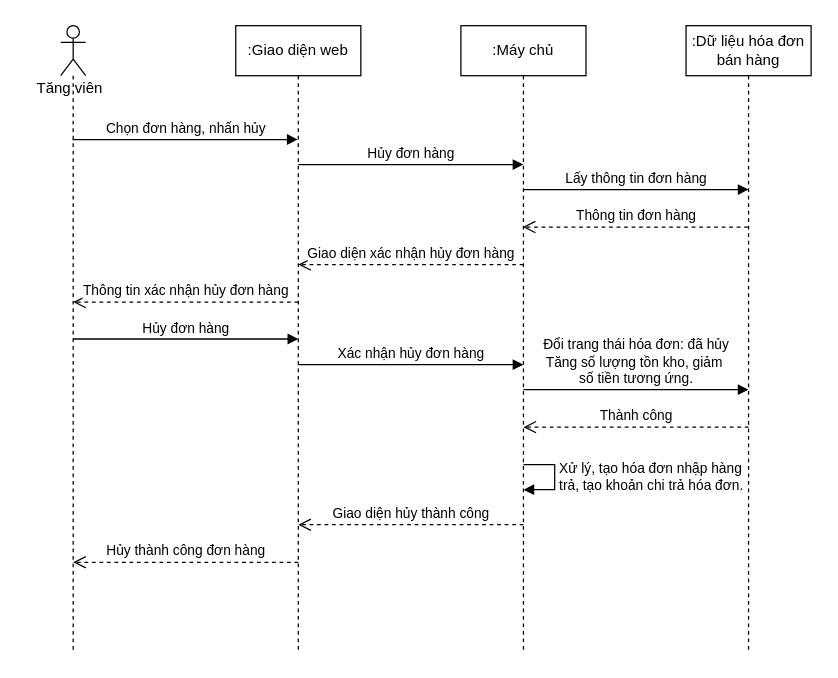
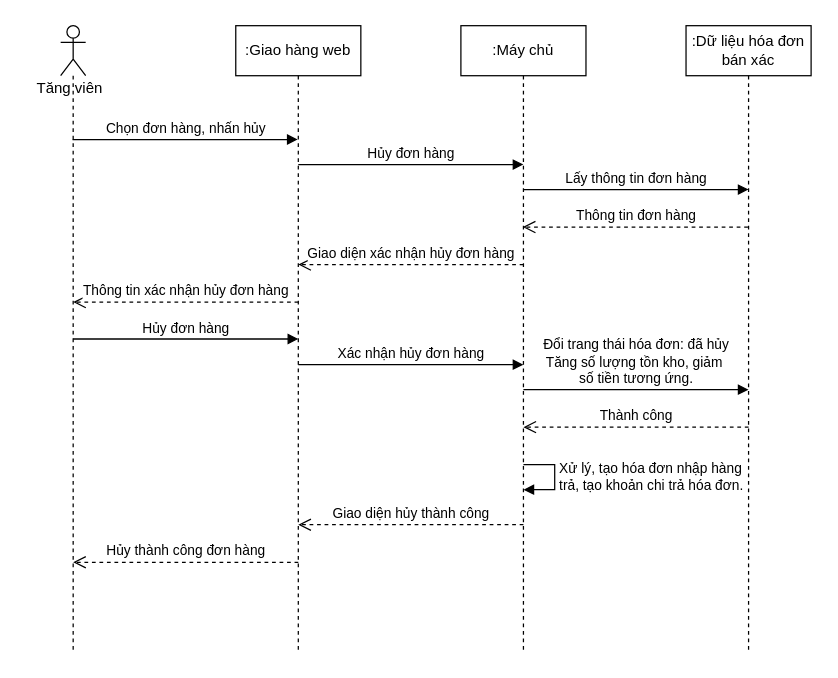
  <mxCell id="0" />
  <mxCell id="1" parent="0" />
  <mxCell id="2" value="" style="shape=umlLifeline;participant=umlActor;perimeter=lifelinePerimeter;whiteSpace=wrap;html=1;container=1;collapsible=0;recursiveResize=0;verticalAlign=top;spacingTop=36;outlineConnect=0;" parent="1" vertex="1"><mxGeometry x="48" y="20" width="20" height="500" as="geometry" /></mxCell>
  <mxCell id="3" value="Tăng viên" style="text;html=1;align=center;verticalAlign=middle;resizable=0;points=[];autosize=1;strokeColor=none;fillColor=none;" parent="1" vertex="1"><mxGeometry x="20" y="60" width="70" height="20" as="geometry" /></mxCell>
- <mxCell id="4" value=":Giao diện web" style="shape=umlLifeline;perimeter=lifelinePerimeter;whiteSpace=wrap;html=1;container=1;collapsible=0;recursiveResize=0;outlineConnect=0;" parent="1" vertex="1"><mxGeometry x="188" y="20" width="100" height="500" as="geometry" /></mxCell>
+ <mxCell id="4" value=":Giao hàng web" style="shape=umlLifeline;perimeter=lifelinePerimeter;whiteSpace=wrap;html=1;container=1;collapsible=0;recursiveResize=0;outlineConnect=0;" parent="1" vertex="1"><mxGeometry x="188" y="20" width="100" height="500" as="geometry" /></mxCell>
  <mxCell id="5" value="Giao diện hủy thành công" style="html=1;verticalAlign=bottom;endArrow=open;dashed=1;endSize=8;rounded=0;" parent="4" edge="1"><mxGeometry relative="1" as="geometry"><mxPoint x="230" y="399" as="sourcePoint" /><mxPoint x="50" y="399" as="targetPoint" /><Array as="points"><mxPoint x="110.5" y="399" /></Array></mxGeometry></mxCell>
  <mxCell id="6" value="Hủy thành công đơn hàng" style="html=1;verticalAlign=bottom;endArrow=open;dashed=1;endSize=8;rounded=0;" parent="4" edge="1"><mxGeometry relative="1" as="geometry"><mxPoint x="50" y="429" as="sourcePoint" /><mxPoint x="-130" y="429" as="targetPoint" /><Array as="points"><mxPoint x="-69.5" y="429" /></Array></mxGeometry></mxCell>
  <mxCell id="7" value="Thông tin xác nhận hủy đơn hàng" style="html=1;verticalAlign=bottom;endArrow=open;dashed=1;endSize=8;rounded=0;" edge="1" parent="4"><mxGeometry relative="1" as="geometry"><mxPoint x="50" y="221" as="sourcePoint" /><mxPoint x="-130" y="221" as="targetPoint" /><Array as="points"><mxPoint x="-69.5" y="221" /></Array></mxGeometry></mxCell>
  <mxCell id="8" value="Hủy đơn hàng" style="html=1;verticalAlign=bottom;endArrow=block;rounded=0;" edge="1" parent="4"><mxGeometry width="80" relative="1" as="geometry"><mxPoint x="-130" y="250.5" as="sourcePoint" /><mxPoint x="50" y="250.5" as="targetPoint" /><Array as="points"><mxPoint x="0.5" y="250.5" /></Array></mxGeometry></mxCell>
  <mxCell id="9" value=":Máy chủ" style="shape=umlLifeline;perimeter=lifelinePerimeter;whiteSpace=wrap;html=1;container=1;collapsible=0;recursiveResize=0;outlineConnect=0;" parent="1" vertex="1"><mxGeometry x="368" y="20" width="100" height="500" as="geometry" /></mxCell>
  <mxCell id="10" value="Giao diện xác nhận hủy đơn hàng" style="html=1;verticalAlign=bottom;endArrow=open;dashed=1;endSize=8;rounded=0;" edge="1" parent="9"><mxGeometry relative="1" as="geometry"><mxPoint x="50" y="191" as="sourcePoint" /><mxPoint x="-130" y="191" as="targetPoint" /><Array as="points"><mxPoint x="-69.5" y="191" /></Array></mxGeometry></mxCell>
  <mxCell id="11" value="Xác nhận hủy đơn hàng" style="html=1;verticalAlign=bottom;endArrow=block;rounded=0;" edge="1" parent="9"><mxGeometry width="80" relative="1" as="geometry"><mxPoint x="-130" y="271" as="sourcePoint" /><mxPoint x="50" y="271" as="targetPoint" /><Array as="points"><mxPoint x="0.5" y="271" /></Array></mxGeometry></mxCell>
  <mxCell id="12" value="Xử lý, tạo hóa đơn nhập hàng&lt;br&gt;trả,&amp;nbsp;tạo khoản chi trả hóa đơn." style="edgeStyle=orthogonalEdgeStyle;html=1;align=left;spacingLeft=2;endArrow=block;rounded=0;entryX=1;entryY=0;" parent="9" edge="1"><mxGeometry relative="1" as="geometry"><mxPoint x="50" y="351" as="sourcePoint" /><Array as="points"><mxPoint x="75" y="351" /></Array><mxPoint x="50" y="371" as="targetPoint" /></mxGeometry></mxCell>
- <mxCell id="13" value=":Dữ liệu hóa đơn bán hàng" style="shape=umlLifeline;perimeter=lifelinePerimeter;whiteSpace=wrap;html=1;container=1;collapsible=0;recursiveResize=0;outlineConnect=0;" parent="1" vertex="1"><mxGeometry x="548" y="20" width="100" height="500" as="geometry" /></mxCell>
+ <mxCell id="13" value=":Dữ liệu hóa đơn bán xác" style="shape=umlLifeline;perimeter=lifelinePerimeter;whiteSpace=wrap;html=1;container=1;collapsible=0;recursiveResize=0;outlineConnect=0;" parent="1" vertex="1"><mxGeometry x="548" y="20" width="100" height="500" as="geometry" /></mxCell>
  <mxCell id="14" value="Chọn đơn hàng, nhấn hủy" style="html=1;verticalAlign=bottom;endArrow=block;rounded=0;" parent="1" edge="1"><mxGeometry width="80" relative="1" as="geometry"><mxPoint x="57.5" y="111" as="sourcePoint" /><mxPoint x="237.5" y="111" as="targetPoint" /><Array as="points"><mxPoint x="188" y="111" /></Array></mxGeometry></mxCell>
  <mxCell id="15" value="Hủy đơn hàng" style="html=1;verticalAlign=bottom;endArrow=block;rounded=0;" parent="1" edge="1"><mxGeometry width="80" relative="1" as="geometry"><mxPoint x="238" y="131" as="sourcePoint" /><mxPoint x="418" y="131" as="targetPoint" /><Array as="points"><mxPoint x="368.5" y="131" /></Array></mxGeometry></mxCell>
  <mxCell id="16" value="Lấy thông tin đơn hàng" style="html=1;verticalAlign=bottom;endArrow=block;rounded=0;" parent="1" edge="1"><mxGeometry width="80" relative="1" as="geometry"><mxPoint x="418" y="151" as="sourcePoint" /><mxPoint x="598" y="151" as="targetPoint" /><Array as="points"><mxPoint x="548.5" y="151" /></Array></mxGeometry></mxCell>
  <mxCell id="17" value="Thông tin đơn hàng" style="html=1;verticalAlign=bottom;endArrow=open;dashed=1;endSize=8;rounded=0;" parent="1" edge="1"><mxGeometry relative="1" as="geometry"><mxPoint x="597.5" y="181" as="sourcePoint" /><mxPoint x="417.5" y="181" as="targetPoint" /><Array as="points"><mxPoint x="478" y="181" /></Array></mxGeometry></mxCell>
  <mxCell id="18" value="Thành công" style="html=1;verticalAlign=bottom;endArrow=open;dashed=1;endSize=8;rounded=0;" parent="1" edge="1"><mxGeometry relative="1" as="geometry"><mxPoint x="598" y="341" as="sourcePoint" /><mxPoint x="418" y="341" as="targetPoint" /><Array as="points"><mxPoint x="478.5" y="341" /></Array></mxGeometry></mxCell>
  <mxCell id="19" value="Đổi trang thái hóa đơn: đã hủy&lt;br&gt;Tăng số lượng tồn kho, giảm&amp;nbsp;&lt;br&gt;số tiền tương ứng." style="html=1;verticalAlign=bottom;endArrow=block;rounded=0;" parent="1" edge="1"><mxGeometry width="80" relative="1" as="geometry"><mxPoint x="418" y="311" as="sourcePoint" /><mxPoint x="598" y="311" as="targetPoint" /><Array as="points"><mxPoint x="548.5" y="311" /></Array></mxGeometry></mxCell>
